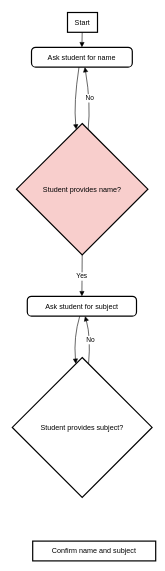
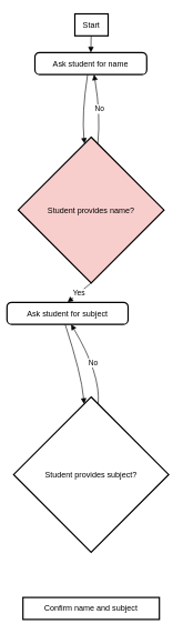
  <mxCell id="0" />
  <mxCell id="1" parent="0" />
  <mxCell id="2" value="Start" style="whiteSpace=wrap;strokeWidth=2;" vertex="1" parent="1"><mxGeometry x="112" width="50" height="33" as="geometry" y="20" /></mxCell>
  <mxCell id="3" value="Ask student for name" style="rounded=1;absoluteArcSize=1;arcSize=14;whiteSpace=wrap;strokeWidth=2;" vertex="1" parent="1"><mxGeometry x="52" y="78" width="168" height="33" as="geometry" /></mxCell>
  <mxCell id="4" value="Student provides name?" style="rhombus;strokeWidth=2;whiteSpace=wrap;fillColor=#f8cecc;" vertex="1" parent="1"><mxGeometry x="27" y="205" width="219" height="219" as="geometry" /></mxCell>
- <mxCell id="5" value="Ask student for subject" style="rounded=1;absoluteArcSize=1;arcSize=14;whiteSpace=wrap;strokeWidth=2;" vertex="1" parent="1"><mxGeometry x="45" y="493" width="182" height="33" as="geometry" /></mxCell>
+ <mxCell id="5" value="Ask student for subject" style="rounded=1;absoluteArcSize=1;arcSize=14;whiteSpace=wrap;strokeWidth=2;" vertex="1" parent="1"><mxGeometry x="10" y="453" width="182" height="33" as="geometry" /></mxCell>
  <mxCell id="6" value="Student provides subject?" style="rhombus;strokeWidth=2;whiteSpace=wrap;" vertex="1" parent="1"><mxGeometry y="595" width="233" height="233" as="geometry" x="20" /></mxCell>
- <mxCell id="7" value="Confirm name and subject" style="whiteSpace=wrap;strokeWidth=2;" vertex="1" parent="1"><mxGeometry x="54" y="901" width="205" height="33" as="geometry" /></mxCell>
+ <mxCell id="7" value="Confirm name and subject" style="whiteSpace=wrap;strokeWidth=2;" vertex="1" parent="1"><mxGeometry x="34" y="896" width="205" height="33" as="geometry" /></mxCell>
  <mxCell id="8" value="" style="curved=1;startArrow=none;endArrow=block;exitX=0.49;exitY=1.01;entryX=0.5;entryY=0.01;" edge="1" parent="1" source="2" target="3"><mxGeometry relative="1" as="geometry"><Array as="points" /></mxGeometry></mxCell>
  <mxCell id="9" value="" style="curved=1;startArrow=none;endArrow=block;exitX=0.47;exitY=1.02;entryX=0.45;entryY=0;" edge="1" parent="1" source="3" target="4"><mxGeometry relative="1" as="geometry"><Array as="points"><mxPoint x="122" y="171" /></Array></mxGeometry></mxCell>
  <mxCell id="10" value="Yes" style="curved=1;startArrow=none;endArrow=block;exitX=0.5;exitY=1;entryX=0.5;entryY=0;" edge="1" parent="1" source="4" target="5"><mxGeometry relative="1" as="geometry"><Array as="points" /></mxGeometry></mxCell>
  <mxCell id="11" value="No" style="curved=1;startArrow=none;endArrow=block;exitX=0.55;exitY=0;entryX=0.53;entryY=1.02;" edge="1" parent="1" source="4" target="3"><mxGeometry relative="1" as="geometry"><Array as="points"><mxPoint x="151" y="171" /></Array></mxGeometry></mxCell>
  <mxCell id="12" value="" style="curved=1;startArrow=none;endArrow=block;exitX=0.48;exitY=1.01;entryX=0.45;entryY=0;" edge="1" parent="1" source="5" target="6"><mxGeometry relative="1" as="geometry"><Array as="points"><mxPoint x="122" y="561" /></Array></mxGeometry></mxCell>
  <mxCell id="13" value="No" style="curved=1;startArrow=none;endArrow=block;exitX=0.55;exitY=0;entryX=0.53;entryY=1.01;" edge="1" parent="1" source="6" target="5"><mxGeometry relative="1" as="geometry"><Array as="points"><mxPoint x="151" y="561" /></Array></mxGeometry></mxCell>
